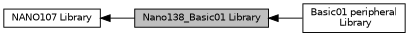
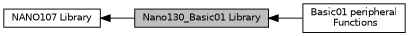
  digraph {
    rankdir=LR
    node [color=black fillcolor=white fontname=Helvetica fontsize=10 shape=box style=filled]
    edge [dir=back fontname=Helvetica fontsize=10 labelfontname=Helvetica labelfontsize=10 shape=plaintext style=solid]
    n1 [height=0.2 label="NANO107 Library" width=0.4]
-   n2 [fillcolor=grey75 fontcolor=black height=0.2 label="Nano138_Basic01 Library" width=0.4]
-   n3 [height=0.2 label="Basic01 peripheral\l Library" width=0.4]
+   n2 [fillcolor=grey75 fontcolor=black height=0.2 label="Nano130_Basic01 Library" width=0.4]
+   n3 [height=0.2 label="Basic01 peripheral\l Functions" width=0.4]
    n1 -> n2
    n2 -> n3
  }
